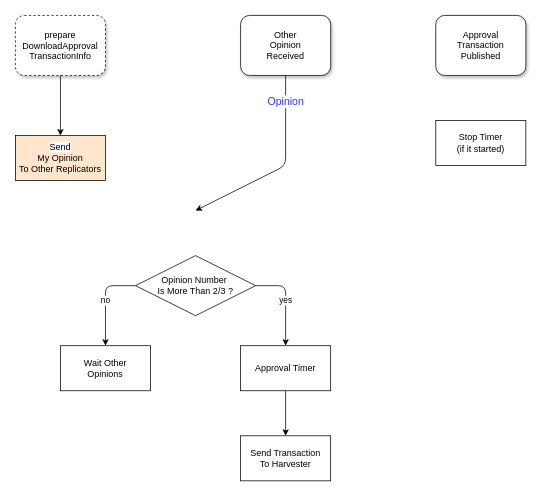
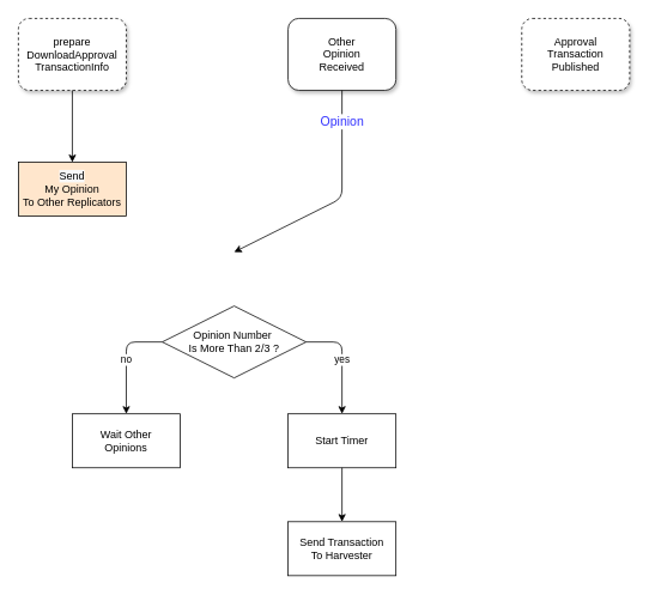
  <mxCell id="0" />
  <mxCell id="1" parent="0" />
  <mxCell id="2" value="&lt;p class=&quot;p1&quot; style=&quot;margin: 0px ; font-stretch: normal ; line-height: normal&quot;&gt;&lt;span style=&quot;background-color: rgb(255 , 255 , 255)&quot;&gt;prepare&lt;br&gt;DownloadApproval&lt;br&gt;TransactionInfo&lt;/span&gt;&lt;/p&gt;" style="rounded=1;whiteSpace=wrap;html=1;glass=0;shadow=1;dashed=1;" parent="1" vertex="1"><mxGeometry x="20" y="20" width="120" height="80" as="geometry" /></mxCell>
- <mxCell id="3" value="Approval&lt;br&gt;Transaction&lt;br&gt;Published" style="rounded=1;whiteSpace=wrap;html=1;shadow=1;sketch=0;" parent="1" vertex="1"><mxGeometry x="580" y="20" width="120" height="80" as="geometry" /></mxCell>
+ <mxCell id="3" value="Approval&lt;br&gt;Transaction&lt;br&gt;Published" style="rounded=1;whiteSpace=wrap;html=1;shadow=1;sketch=0;dashed=1;" parent="1" vertex="1"><mxGeometry x="580" y="20" width="120" height="80" as="geometry" /></mxCell>
  <mxCell id="4" value="Other&lt;br&gt;Opinion&lt;br&gt;Received" style="rounded=1;whiteSpace=wrap;html=1;shadow=1;" parent="1" vertex="1"><mxGeometry x="320" y="20" width="120" height="80" as="geometry" /></mxCell>
  <mxCell id="5" value="Opinion" style="endArrow=classic;html=1;exitX=0.5;exitY=1;exitDx=0;exitDy=0;fontSize=14;fontColor=#3333FF;" parent="1" source="4" edge="1"><mxGeometry x="-0.725" width="50" height="50" relative="1" as="geometry"><mxPoint x="810" y="100" as="sourcePoint" /><mxPoint x="260" y="280" as="targetPoint" /><Array as="points"><mxPoint x="380" y="220" /></Array><mxPoint as="offset" /></mxGeometry></mxCell>
  <mxCell id="6" value="Opinion Number&amp;nbsp;&lt;br&gt;Is More Than 2/3 ?" style="rhombus;whiteSpace=wrap;html=1;" parent="1" vertex="1"><mxGeometry x="180" y="340" width="160" height="80" as="geometry" /></mxCell>
  <mxCell id="7" value="no" style="endArrow=classic;html=1;exitX=0;exitY=0.5;exitDx=0;exitDy=0;" parent="1" edge="1"><mxGeometry width="50" height="50" relative="1" as="geometry"><mxPoint x="180" y="380" as="sourcePoint" /><mxPoint x="140" y="460" as="targetPoint" /><Array as="points"><mxPoint x="140" y="380" /></Array></mxGeometry></mxCell>
  <mxCell id="8" value="yes" style="endArrow=classic;html=1;exitX=1;exitY=0.5;exitDx=0;exitDy=0;" parent="1" edge="1"><mxGeometry width="50" height="50" relative="1" as="geometry"><mxPoint x="340" y="380" as="sourcePoint" /><mxPoint x="380" y="460" as="targetPoint" /><Array as="points"><mxPoint x="380" y="380" /></Array></mxGeometry></mxCell>
  <mxCell id="9" value="Wait Other&lt;br&gt;Opinions" style="rounded=0;whiteSpace=wrap;html=1;shadow=0;glass=0;sketch=0;" parent="1" vertex="1"><mxGeometry x="80" y="460" width="120" height="60" as="geometry" /></mxCell>
- <mxCell id="10" value="Approval Timer" style="rounded=0;whiteSpace=wrap;html=1;shadow=0;glass=0;sketch=0;" parent="1" vertex="1"><mxGeometry x="320" y="460" width="120" height="60" as="geometry" /></mxCell>
+ <mxCell id="10" value="Start Timer" style="rounded=0;whiteSpace=wrap;html=1;shadow=0;glass=0;sketch=0;" parent="1" vertex="1"><mxGeometry x="320" y="460" width="120" height="60" as="geometry" /></mxCell>
  <mxCell id="11" value="&lt;span&gt;Send Transaction&lt;/span&gt;&lt;br&gt;&lt;span&gt;To Harvester&lt;/span&gt;" style="rounded=0;whiteSpace=wrap;html=1;shadow=0;glass=0;sketch=0;" parent="1" vertex="1"><mxGeometry x="320" y="580" width="120" height="60" as="geometry" /></mxCell>
  <mxCell id="12" value="" style="endArrow=classic;html=1;" parent="1" edge="1"><mxGeometry width="50" height="50" relative="1" as="geometry"><mxPoint x="380" y="520" as="sourcePoint" /><mxPoint x="380" y="580" as="targetPoint" /></mxGeometry></mxCell>
  <mxCell id="13" value="" style="endArrow=classic;html=1;exitX=0.5;exitY=1;exitDx=0;exitDy=0;entryX=0.5;entryY=0;entryDx=0;entryDy=0;" parent="1" source="2" edge="1"><mxGeometry width="50" height="50" relative="1" as="geometry"><mxPoint x="-100" y="190" as="sourcePoint" /><mxPoint x="80" y="180" as="targetPoint" /></mxGeometry></mxCell>
- <mxCell id="14" value="Stop Timer&lt;br&gt;(if it started)" style="rounded=0;whiteSpace=wrap;html=1;shadow=0;glass=0;sketch=0;" parent="1" vertex="1"><mxGeometry x="580" y="160" width="120" height="60" as="geometry" /></mxCell>
  <mxCell id="15" value="&lt;span style=&quot;color: rgb(0 , 0 , 0) ; font-family: &amp;#34;helvetica&amp;#34; ; font-size: 12px ; font-style: normal ; font-weight: 400 ; letter-spacing: normal ; text-align: center ; text-indent: 0px ; text-transform: none ; word-spacing: 0px ; background-color: rgb(248 , 249 , 250) ; display: inline ; float: none&quot;&gt;Send&lt;/span&gt;&lt;br style=&quot;color: rgb(0 , 0 , 0) ; font-family: &amp;#34;helvetica&amp;#34; ; font-size: 12px ; font-style: normal ; font-weight: 400 ; letter-spacing: normal ; text-align: center ; text-indent: 0px ; text-transform: none ; word-spacing: 0px ; background-color: rgb(248 , 249 , 250)&quot;&gt;&lt;font face=&quot;helvetica&quot;&gt;My Opinion&lt;/font&gt;&lt;br style=&quot;color: rgb(0 , 0 , 0) ; font-family: &amp;#34;helvetica&amp;#34; ; font-size: 12px ; font-style: normal ; font-weight: 400 ; letter-spacing: normal ; text-align: center ; text-indent: 0px ; text-transform: none ; word-spacing: 0px ; background-color: rgb(248 , 249 , 250)&quot;&gt;&lt;font face=&quot;helvetica&quot;&gt;To Other Replicators&lt;/font&gt;" style="rounded=0;whiteSpace=wrap;html=1;shadow=0;glass=0;sketch=0;fillColor=#ffe6cc;" parent="1" vertex="1"><mxGeometry x="20" y="180" width="120" height="60" as="geometry" /></mxCell>
